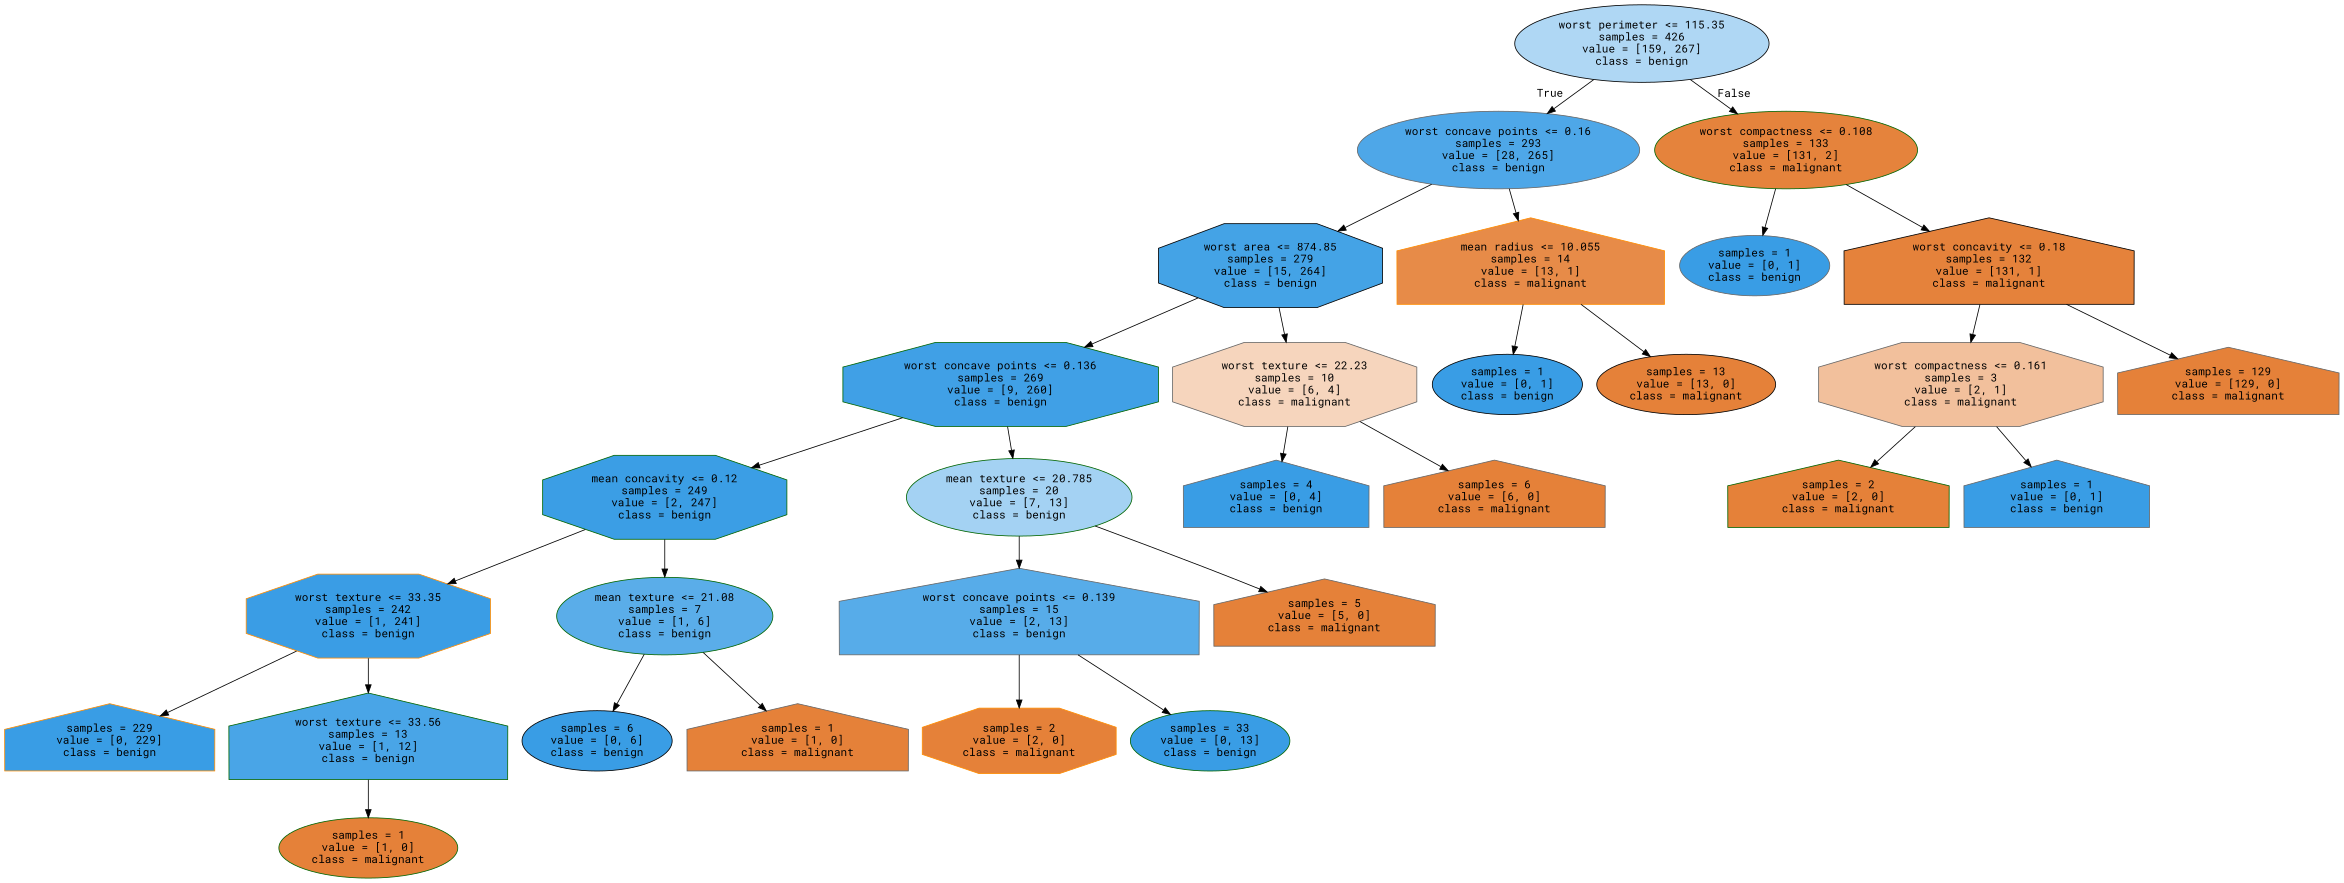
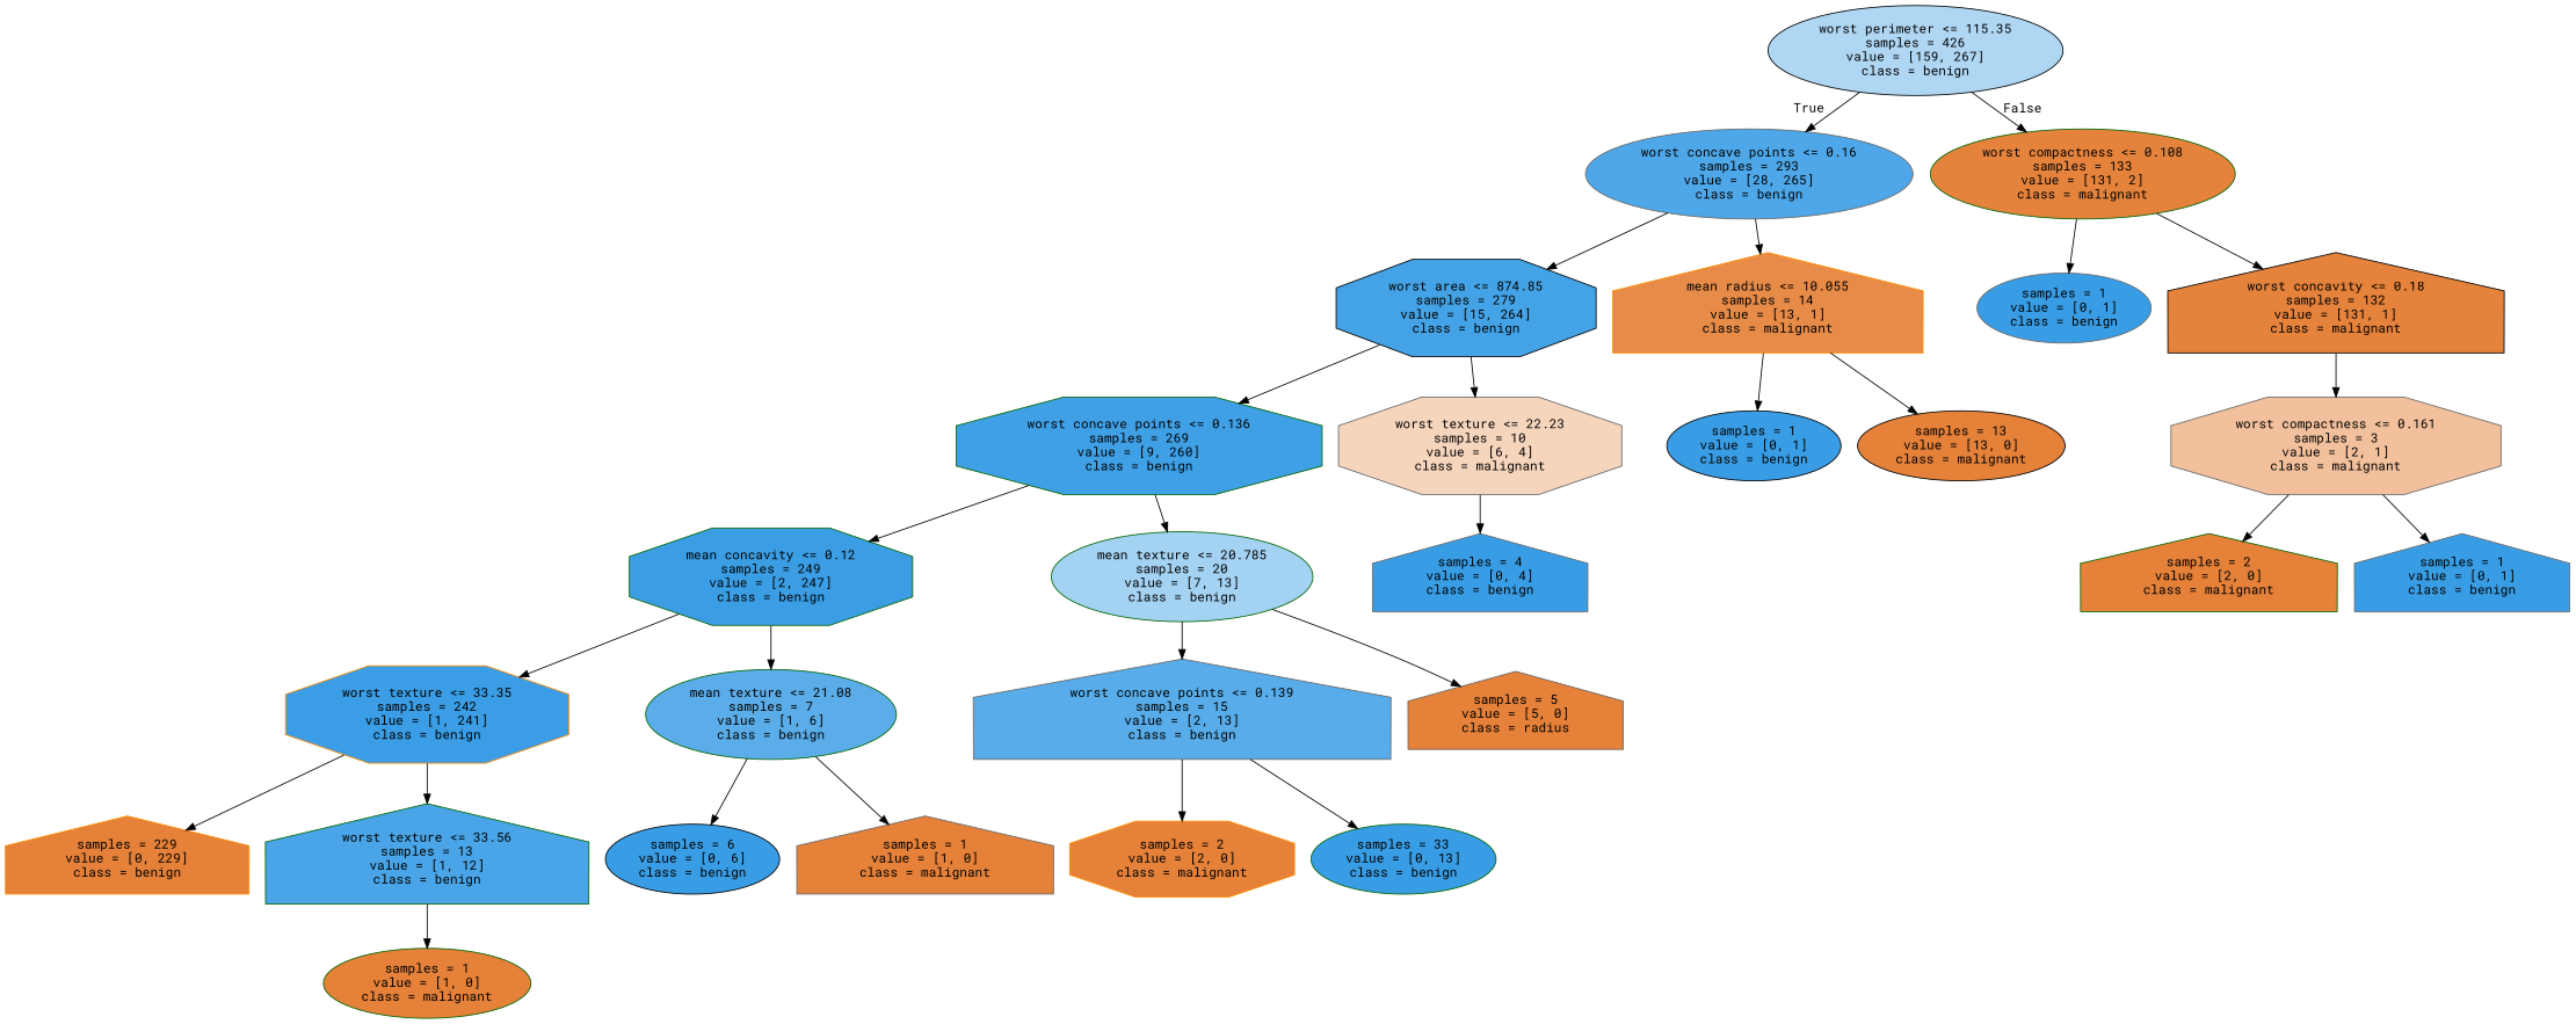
  digraph {
    fontname="Roboto Mono"
    node [color=gray40 fillcolor="#e58139" fontname="Roboto Mono" shape=house style=filled]
    edge [fontname="Roboto Mono"]
    n1 [color=black fillcolor="#afd7f4" label="worst perimeter <= 115.35\nsamples = 426\nvalue = [159, 267]\nclass = benign" shape=ellipse]
    n2 [fillcolor="#4ea7e8" label="worst concave points <= 0.16\nsamples = 293\nvalue = [28, 265]\nclass = benign" shape=ellipse]
    n3 [color=darkgreen fillcolor="#e5833c" label="worst compactness <= 0.108\nsamples = 133\nvalue = [131, 2]\nclass = malignant" shape=ellipse]
    n4 [color=black fillcolor="#44a3e6" label="worst area <= 874.85\nsamples = 279\nvalue = [15, 264]\nclass = benign" shape=octagon]
    n5 [color=darkorange fillcolor="#e78b48" label="mean radius <= 10.055\nsamples = 14\nvalue = [13, 1]\nclass = malignant"]
    n6 [fillcolor="#399de5" label="samples = 1\nvalue = [0, 1]\nclass = benign" shape=ellipse]
    n7 [color=black fillcolor="#e5823b" label="worst concavity <= 0.18\nsamples = 132\nvalue = [131, 1]\nclass = malignant"]
    n8 [color=darkgreen fillcolor="#40a0e6" label="worst concave points <= 0.136\nsamples = 269\nvalue = [9, 260]\nclass = benign" shape=octagon]
    n9 [fillcolor="#f6d5bd" label="worst texture <= 22.23\nsamples = 10\nvalue = [6, 4]\nclass = malignant" shape=octagon]
    n10 [color=black fillcolor="#399de5" label="samples = 1\nvalue = [0, 1]\nclass = benign" shape=ellipse]
    n11 [color=black label="samples = 13\nvalue = [13, 0]\nclass = malignant" shape=ellipse]
    n12 [color=darkgreen fillcolor="#3b9ee5" label="mean concavity <= 0.12\nsamples = 249\nvalue = [2, 247]\nclass = benign" shape=octagon]
    n13 [color=darkgreen fillcolor="#a4d2f3" label="mean texture <= 20.785\nsamples = 20\nvalue = [7, 13]\nclass = benign" shape=ellipse]
    n14 [fillcolor="#399de5" label="samples = 4\nvalue = [0, 4]\nclass = benign"]
-   n15 [label="samples = 6\nvalue = [6, 0]\nclass = malignant"]
    n16 [color=darkorange fillcolor="#3a9de5" label="worst texture <= 33.35\nsamples = 242\nvalue = [1, 241]\nclass = benign" shape=octagon]
    n17 [color=darkgreen fillcolor="#5aade9" label="mean texture <= 21.08\nsamples = 7\nvalue = [1, 6]\nclass = benign" shape=ellipse]
    n18 [fillcolor="#57ace9" label="worst concave points <= 0.139\nsamples = 15\nvalue = [2, 13]\nclass = benign"]
-   n19 [label="samples = 5\nvalue = [5, 0]\nclass = malignant"]
-   n20 [color=darkorange fillcolor="#399de5" label="samples = 229\nvalue = [0, 229]\nclass = benign"]
+   n19 [label="samples = 5\nvalue = [5, 0]\nclass = radius"]
+   n20 [color=darkorange label="samples = 229\nvalue = [0, 229]\nclass = benign"]
    n21 [color=darkgreen fillcolor="#49a5e7" label="worst texture <= 33.56\nsamples = 13\nvalue = [1, 12]\nclass = benign"]
    n22 [color=black fillcolor="#399de5" label="samples = 6\nvalue = [0, 6]\nclass = benign" shape=ellipse]
    n23 [label="samples = 1\nvalue = [1, 0]\nclass = malignant"]
    n24 [color=darkgreen label="samples = 1\nvalue = [1, 0]\nclass = malignant" shape=ellipse]
    n25 [color=darkorange label="samples = 2\nvalue = [2, 0]\nclass = malignant" shape=octagon]
    n26 [color=darkgreen fillcolor="#399de5" label="samples = 33\nvalue = [0, 13]\nclass = benign" shape=ellipse]
    n27 [fillcolor="#f2c09c" label="worst compactness <= 0.161\nsamples = 3\nvalue = [2, 1]\nclass = malignant" shape=octagon]
-   n28 [label="samples = 129\nvalue = [129, 0]\nclass = malignant"]
    n29 [color=darkgreen label="samples = 2\nvalue = [2, 0]\nclass = malignant"]
    n30 [fillcolor="#399de5" label="samples = 1\nvalue = [0, 1]\nclass = benign"]
    n1 -> n2 [headlabel=True labelangle=45 labeldistance=2.5]
    n1 -> n3 [headlabel=False labelangle=-45 labeldistance=2.5]
    n2 -> n4
    n2 -> n5
    n3 -> n6
    n3 -> n7
    n4 -> n8
    n4 -> n9
    n5 -> n10
    n5 -> n11
    n7 -> n27
-   n7 -> n28
    n8 -> n12
    n8 -> n13
    n9 -> n14
-   n9 -> n15
    n12 -> n16
    n12 -> n17
    n13 -> n18
    n13 -> n19
    n16 -> n20
    n16 -> n21
    n17 -> n22
    n17 -> n23
    n18 -> n25
    n18 -> n26
    n21 -> n24
    n27 -> n29
    n27 -> n30
  }
